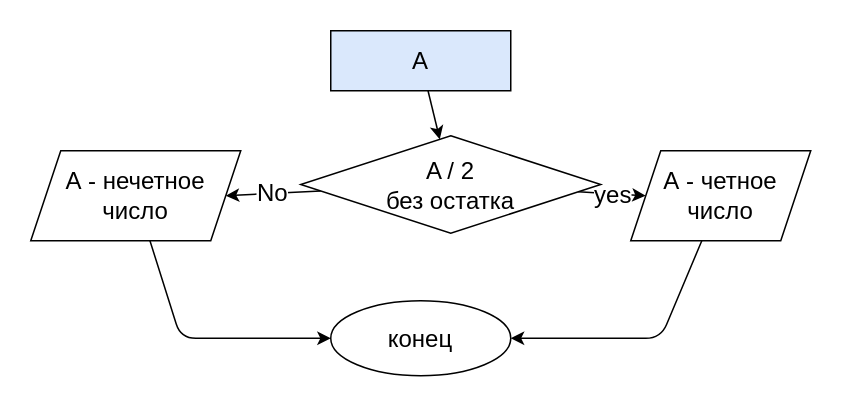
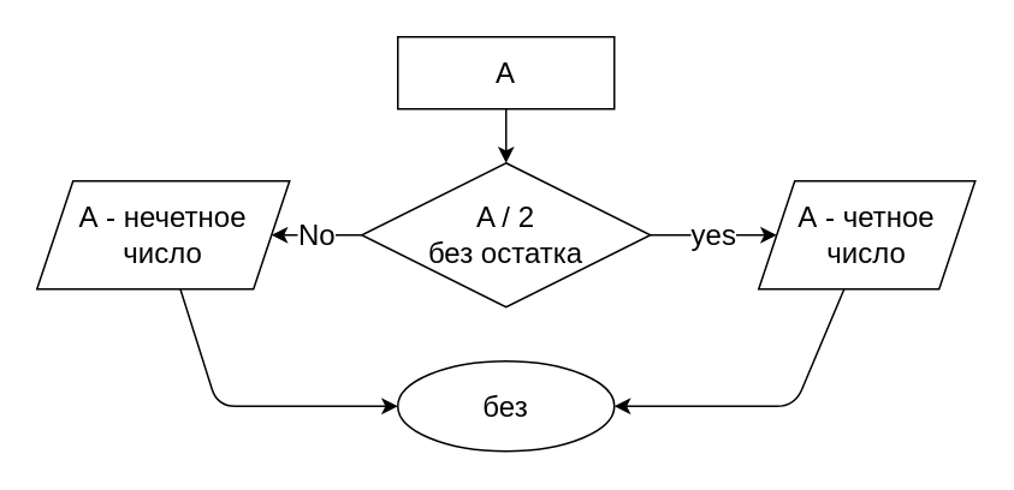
  <mxCell id="0" />
  <mxCell id="1" parent="0" />
  <mxCell id="2" value="" style="edgeStyle=none;html=1;fontSize=16;" parent="1" source="3" target="6" edge="1"><mxGeometry relative="1" as="geometry" /></mxCell>
- <mxCell id="3" value="&lt;font style=&quot;font-size: 16px&quot;&gt;A&lt;/font&gt;" style="whiteSpace=wrap;html=1;fillColor=#dae8fc;" parent="1" vertex="1"><mxGeometry x="220" y="20" width="120" height="40" as="geometry" /></mxCell>
+ <mxCell id="3" value="&lt;font style=&quot;font-size: 16px&quot;&gt;A&lt;/font&gt;" style="whiteSpace=wrap;html=1;" parent="1" vertex="1"><mxGeometry x="220" y="20" width="120" height="40" as="geometry" /></mxCell>
  <mxCell id="4" value="yes" style="edgeStyle=none;html=1;fontSize=16;entryX=0;entryY=0.5;entryDx=0;entryDy=0;" parent="1" source="6" target="8" edge="1"><mxGeometry relative="1" as="geometry"><mxPoint x="410" y="177.895" as="targetPoint" /><Array as="points" /></mxGeometry></mxCell>
  <mxCell id="5" value="No" style="edgeStyle=none;html=1;fontSize=16;entryX=1;entryY=0.5;entryDx=0;entryDy=0;" parent="1" source="6" target="10" edge="1"><mxGeometry relative="1" as="geometry"><mxPoint x="150" y="184.737" as="targetPoint" /></mxGeometry></mxCell>
- <mxCell id="6" value="A / 2&#10;без остатка" style="rhombus;whiteSpace=wrap;fontSize=16;" parent="1" vertex="1"><mxGeometry x="200" y="90" width="200" height="65" as="geometry" /></mxCell>
+ <mxCell id="6" value="A / 2&#10;без остатка" style="rhombus;whiteSpace=wrap;fontSize=16;" parent="1" vertex="1"><mxGeometry x="200" y="90" width="160" height="80" as="geometry" /></mxCell>
  <mxCell id="7" style="edgeStyle=none;html=1;fontSize=16;" parent="1" source="8" target="11" edge="1"><mxGeometry relative="1" as="geometry"><Array as="points"><mxPoint x="440" y="225" /></Array></mxGeometry></mxCell>
  <mxCell id="8" value="&lt;span&gt;А - четное число&lt;/span&gt;" style="shape=parallelogram;perimeter=parallelogramPerimeter;whiteSpace=wrap;html=1;fixedSize=1;fontSize=16;" parent="1" vertex="1"><mxGeometry x="420" y="100" width="120" height="60" as="geometry" /></mxCell>
  <mxCell id="9" style="edgeStyle=none;html=1;fontSize=16;" parent="1" source="10" target="11" edge="1"><mxGeometry relative="1" as="geometry"><Array as="points"><mxPoint x="120" y="225" /></Array></mxGeometry></mxCell>
  <mxCell id="10" value="А - нечетное число" style="shape=parallelogram;perimeter=parallelogramPerimeter;whiteSpace=wrap;html=1;fixedSize=1;fontSize=16;" parent="1" vertex="1"><mxGeometry x="20" y="100" width="140" height="60" as="geometry" /></mxCell>
- <mxCell id="11" value="конец" style="ellipse;whiteSpace=wrap;html=1;fontSize=16;" parent="1" vertex="1"><mxGeometry x="220" y="200" width="120" height="50" as="geometry" /></mxCell>
+ <mxCell id="11" value="без" style="ellipse;whiteSpace=wrap;html=1;fontSize=16;" parent="1" vertex="1"><mxGeometry x="220" y="200" width="120" height="50" as="geometry" /></mxCell>
